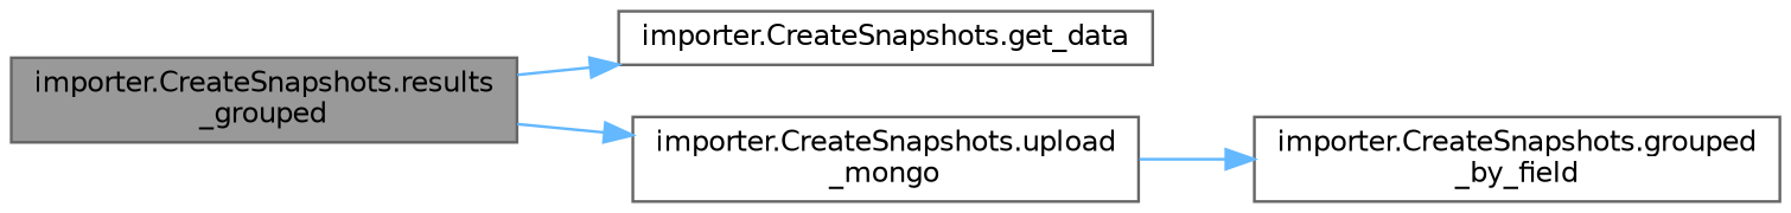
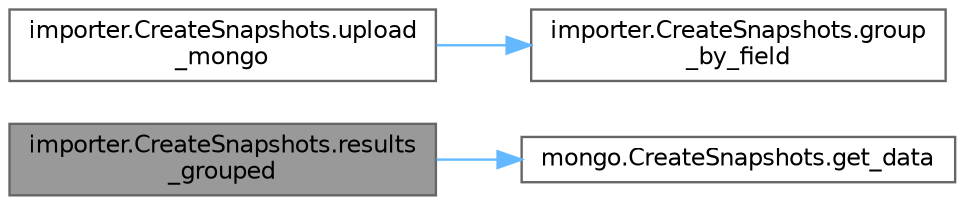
  digraph {
    rankdir=LR
    node [color=grey40 fillcolor=white fontname=Helvetica fontsize=10 shape=box style=filled]
    edge [color=steelblue1 fontname=Helvetica fontsize=10 labelfontname=Helvetica labelfontsize=10 style=solid]
    n1 [color=gray40 fillcolor=grey60 fontcolor=black height=0.2 label="importer.CreateSnapshots.results\l_grouped" width=0.4]
-   n2 [height=0.2 label="importer.CreateSnapshots.get_data" width=0.4]
+   n2 [height=0.2 label="mongo.CreateSnapshots.get_data" width=0.4]
    n3 [height=0.2 label="importer.CreateSnapshots.upload\l_mongo" width=0.4]
-   n4 [height=0.2 label="importer.CreateSnapshots.grouped\l_by_field" width=0.4]
+   n4 [height=0.2 label="importer.CreateSnapshots.group\l_by_field" width=0.4]
    n1 -> n2
-   n1 -> n3
    n3 -> n4
  }
